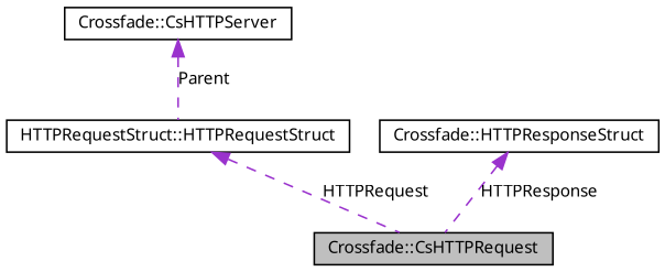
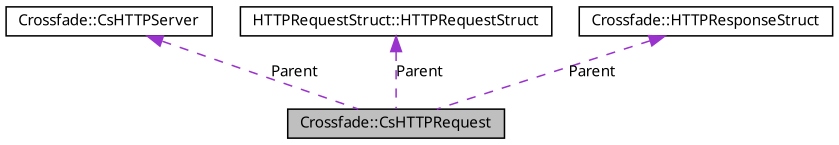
  digraph {
    node [color=black fillcolor=white fontname="FreeSans.ttf" fontsize=10 shape=record style=filled]
    edge [color=darkorchid3 dir=back fontname="FreeSans.ttf" fontsize=10 labelfontname="FreeSans.ttf" labelfontsize=10 style=dashed]
    n1 [fillcolor=grey75 fontcolor=black height=0.2 label="Crossfade::CsHTTPRequest" width=0.4]
    n2 [height=0.2 label="Crossfade::CsHTTPServer" width=0.4]
    n3 [height=0.2 label="HTTPRequestStruct::HTTPRequestStruct" width=0.4]
    n4 [height=0.2 label="Crossfade::HTTPResponseStruct" width=0.4]
-   n2 -> n3 [label=Parent]
-   n3 -> n1 [label=HTTPRequest]
-   n4 -> n1 [label=HTTPResponse]
+   n2 -> n1 [label=Parent]
+   n3 -> n1 [label=Parent]
+   n4 -> n1 [label=Parent]
  }
